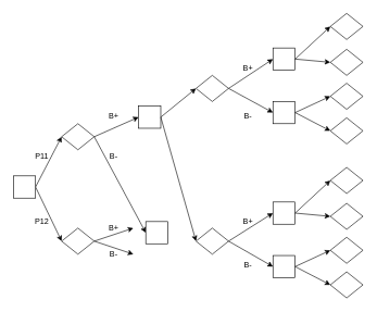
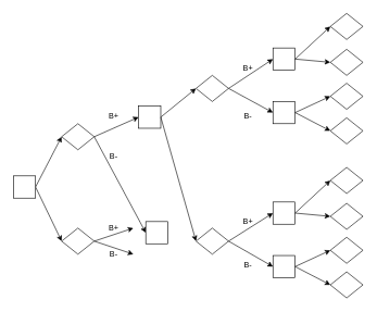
  <mxCell id="0" />
  <mxCell id="1" parent="0" />
  <mxCell id="2" value="" style="endArrow=classic;html=1;entryX=0;entryY=0.5;entryDx=0;entryDy=0;exitX=1;exitY=0.5;exitDx=0;exitDy=0;" edge="1" parent="1" source="18"><mxGeometry width="50" height="50" relative="1" as="geometry"><mxPoint x="54" y="289" as="sourcePoint" /><mxPoint x="94" y="209" as="targetPoint" /></mxGeometry></mxCell>
  <mxCell id="3" value="" style="endArrow=classic;html=1;entryX=0;entryY=0.5;entryDx=0;entryDy=0;exitX=1;exitY=0.5;exitDx=0;exitDy=0;" edge="1" parent="1" source="18"><mxGeometry width="50" height="50" relative="1" as="geometry"><mxPoint x="54" y="289" as="sourcePoint" /><mxPoint x="94" y="369" as="targetPoint" /></mxGeometry></mxCell>
  <mxCell id="4" value="" style="rhombus;whiteSpace=wrap;html=1;" vertex="1" parent="1"><mxGeometry x="94" y="189" width="50" height="40" as="geometry" /></mxCell>
  <mxCell id="5" value="" style="rhombus;whiteSpace=wrap;html=1;" vertex="1" parent="1"><mxGeometry x="94" y="349" width="50" height="40" as="geometry" /></mxCell>
  <mxCell id="6" value="" style="endArrow=classic;html=1;exitX=1;exitY=0.5;exitDx=0;exitDy=0;entryX=0;entryY=0.5;entryDx=0;entryDy=0;" edge="1" parent="1" target="16"><mxGeometry width="50" height="50" relative="1" as="geometry"><mxPoint x="144" y="209" as="sourcePoint" /><mxPoint x="204" y="168" as="targetPoint" /></mxGeometry></mxCell>
  <mxCell id="7" value="" style="endArrow=classic;html=1;entryX=0;entryY=0.5;entryDx=0;entryDy=0;" edge="1" parent="1" target="17"><mxGeometry width="50" height="50" relative="1" as="geometry"><mxPoint x="144" y="209" as="sourcePoint" /><mxPoint x="234" y="268" as="targetPoint" /></mxGeometry></mxCell>
  <mxCell id="8" value="" style="endArrow=classic;html=1;exitX=1;exitY=0.5;exitDx=0;exitDy=0;" edge="1" parent="1"><mxGeometry width="50" height="50" relative="1" as="geometry"><mxPoint x="144" y="369" as="sourcePoint" /><mxPoint x="204" y="349" as="targetPoint" /></mxGeometry></mxCell>
  <mxCell id="9" value="" style="endArrow=classic;html=1;" edge="1" parent="1"><mxGeometry width="50" height="50" relative="1" as="geometry"><mxPoint x="144" y="369" as="sourcePoint" /><mxPoint x="204" y="389" as="targetPoint" /></mxGeometry></mxCell>
  <mxCell id="10" value="B+" style="text;html=1;strokeColor=none;fillColor=none;align=center;verticalAlign=middle;whiteSpace=wrap;rounded=0;" vertex="1" parent="1"><mxGeometry x="164" y="168" width="20" height="20" as="geometry" /></mxCell>
  <mxCell id="11" value="B+" style="text;html=1;strokeColor=none;fillColor=none;align=center;verticalAlign=middle;whiteSpace=wrap;rounded=0;" vertex="1" parent="1"><mxGeometry x="164" y="339" width="20" height="20" as="geometry" /></mxCell>
  <mxCell id="12" value="B-" style="text;html=1;strokeColor=none;fillColor=none;align=center;verticalAlign=middle;whiteSpace=wrap;rounded=0;" vertex="1" parent="1"><mxGeometry x="164" y="229" width="20" height="20" as="geometry" /></mxCell>
  <mxCell id="13" value="B-" style="text;html=1;strokeColor=none;fillColor=none;align=center;verticalAlign=middle;whiteSpace=wrap;rounded=0;" vertex="1" parent="1"><mxGeometry x="164" y="379" width="20" height="20" as="geometry" /></mxCell>
- <mxCell id="14" value="P11" style="text;html=1;strokeColor=none;fillColor=none;align=center;verticalAlign=middle;whiteSpace=wrap;rounded=0;" vertex="1" parent="1"><mxGeometry x="54" y="229" width="20" height="20" as="geometry" /></mxCell>
- <mxCell id="15" value="P12" style="text;html=1;strokeColor=none;fillColor=none;align=center;verticalAlign=middle;whiteSpace=wrap;rounded=0;" vertex="1" parent="1"><mxGeometry x="54" y="329" width="20" height="20" as="geometry" /></mxCell>
  <mxCell id="16" value="" style="whiteSpace=wrap;html=1;aspect=fixed;" vertex="1" parent="1"><mxGeometry x="212" y="162" width="34" height="34" as="geometry" /></mxCell>
  <mxCell id="17" value="" style="whiteSpace=wrap;html=1;aspect=fixed;" vertex="1" parent="1"><mxGeometry x="223" y="339" width="34" height="34" as="geometry" /></mxCell>
  <mxCell id="18" value="" style="whiteSpace=wrap;html=1;aspect=fixed;" vertex="1" parent="1"><mxGeometry x="20" y="269" width="34" height="34" as="geometry" /></mxCell>
  <mxCell id="19" value="" style="endArrow=classic;html=1;exitX=1;exitY=0.5;exitDx=0;exitDy=0;entryX=0;entryY=0.5;entryDx=0;entryDy=0;" edge="1" parent="1" source="16" target="22"><mxGeometry width="50" height="50" relative="1" as="geometry"><mxPoint x="289" y="191" as="sourcePoint" /><mxPoint x="300" y="206" as="targetPoint" /></mxGeometry></mxCell>
  <mxCell id="20" value="" style="endArrow=classic;html=1;exitX=1;exitY=0.5;exitDx=0;exitDy=0;entryX=0;entryY=0.5;entryDx=0;entryDy=0;" edge="1" parent="1" source="16" target="21"><mxGeometry width="50" height="50" relative="1" as="geometry"><mxPoint x="278" y="162" as="sourcePoint" /><mxPoint x="300" y="162" as="targetPoint" /></mxGeometry></mxCell>
  <mxCell id="21" value="" style="rhombus;whiteSpace=wrap;html=1;" vertex="1" parent="1"><mxGeometry x="300" y="115" width="50" height="40" as="geometry" /></mxCell>
  <mxCell id="22" value="" style="rhombus;whiteSpace=wrap;html=1;" vertex="1" parent="1"><mxGeometry x="300" y="349" width="50" height="40" as="geometry" /></mxCell>
  <mxCell id="23" value="" style="endArrow=classic;html=1;entryX=0;entryY=0.5;entryDx=0;entryDy=0;exitX=1;exitY=0.5;exitDx=0;exitDy=0;" edge="1" parent="1" target="27" source="21"><mxGeometry width="50" height="50" relative="1" as="geometry"><mxPoint x="377" y="140" as="sourcePoint" /><mxPoint x="410" y="107" as="targetPoint" /></mxGeometry></mxCell>
  <mxCell id="24" value="" style="endArrow=classic;html=1;entryX=0;entryY=0.5;entryDx=0;entryDy=0;exitX=1;exitY=0.5;exitDx=0;exitDy=0;" edge="1" parent="1" target="28" source="21"><mxGeometry width="50" height="50" relative="1" as="geometry"><mxPoint x="366" y="162" as="sourcePoint" /><mxPoint x="440" y="207" as="targetPoint" /></mxGeometry></mxCell>
  <mxCell id="25" value="B+" style="text;html=1;strokeColor=none;fillColor=none;align=center;verticalAlign=middle;whiteSpace=wrap;rounded=0;" vertex="1" parent="1"><mxGeometry x="370" y="95" width="20" height="20" as="geometry" /></mxCell>
  <mxCell id="26" value="B-" style="text;html=1;strokeColor=none;fillColor=none;align=center;verticalAlign=middle;whiteSpace=wrap;rounded=0;" vertex="1" parent="1"><mxGeometry x="370" y="168" width="20" height="20" as="geometry" /></mxCell>
  <mxCell id="27" value="" style="whiteSpace=wrap;html=1;aspect=fixed;" vertex="1" parent="1"><mxGeometry x="418" y="73" width="34" height="34" as="geometry" /></mxCell>
  <mxCell id="28" value="" style="whiteSpace=wrap;html=1;aspect=fixed;" vertex="1" parent="1"><mxGeometry x="418" y="155" width="34" height="34" as="geometry" /></mxCell>
  <mxCell id="29" value="" style="endArrow=classic;html=1;exitX=1;exitY=0.5;exitDx=0;exitDy=0;entryX=0;entryY=0.5;entryDx=0;entryDy=0;" edge="1" parent="1" target="32" source="27"><mxGeometry width="50" height="50" relative="1" as="geometry"><mxPoint x="452" y="125" as="sourcePoint" /><mxPoint x="506" y="152" as="targetPoint" /></mxGeometry></mxCell>
  <mxCell id="30" value="" style="endArrow=classic;html=1;exitX=1;exitY=0.5;exitDx=0;exitDy=0;entryX=0;entryY=0.5;entryDx=0;entryDy=0;" edge="1" parent="1" target="31" source="27"><mxGeometry width="50" height="50" relative="1" as="geometry"><mxPoint x="452" y="125" as="sourcePoint" /><mxPoint x="506" y="108" as="targetPoint" /></mxGeometry></mxCell>
  <mxCell id="31" value="" style="rhombus;whiteSpace=wrap;html=1;" vertex="1" parent="1"><mxGeometry x="506" y="20" width="50" height="40" as="geometry" /></mxCell>
  <mxCell id="32" value="" style="rhombus;whiteSpace=wrap;html=1;" vertex="1" parent="1"><mxGeometry x="506" y="75" width="50" height="40" as="geometry" /></mxCell>
  <mxCell id="33" value="" style="endArrow=classic;html=1;exitX=1;exitY=0.5;exitDx=0;exitDy=0;entryX=0;entryY=0.5;entryDx=0;entryDy=0;" edge="1" parent="1" target="36"><mxGeometry width="50" height="50" relative="1" as="geometry"><mxPoint x="452" y="172" as="sourcePoint" /><mxPoint x="506" y="214" as="targetPoint" /></mxGeometry></mxCell>
  <mxCell id="34" value="" style="endArrow=classic;html=1;exitX=1;exitY=0.5;exitDx=0;exitDy=0;entryX=0;entryY=0.5;entryDx=0;entryDy=0;" edge="1" parent="1" target="35"><mxGeometry width="50" height="50" relative="1" as="geometry"><mxPoint x="452" y="172" as="sourcePoint" /><mxPoint x="506" y="170" as="targetPoint" /></mxGeometry></mxCell>
  <mxCell id="35" value="" style="rhombus;whiteSpace=wrap;html=1;" vertex="1" parent="1"><mxGeometry x="506" y="127" width="50" height="40" as="geometry" /></mxCell>
  <mxCell id="36" value="" style="rhombus;whiteSpace=wrap;html=1;" vertex="1" parent="1"><mxGeometry x="506" y="180" width="50" height="40" as="geometry" /></mxCell>
  <mxCell id="37" value="" style="endArrow=classic;html=1;entryX=0;entryY=0.5;entryDx=0;entryDy=0;exitX=1;exitY=0.5;exitDx=0;exitDy=0;" edge="1" parent="1" target="41" source="22"><mxGeometry width="50" height="50" relative="1" as="geometry"><mxPoint x="355" y="366" as="sourcePoint" /><mxPoint x="410" y="343" as="targetPoint" /></mxGeometry></mxCell>
  <mxCell id="38" value="" style="endArrow=classic;html=1;entryX=0;entryY=0.5;entryDx=0;entryDy=0;exitX=1;exitY=0.5;exitDx=0;exitDy=0;" edge="1" parent="1" target="42" source="22"><mxGeometry width="50" height="50" relative="1" as="geometry"><mxPoint x="355" y="371" as="sourcePoint" /><mxPoint x="440" y="443" as="targetPoint" /></mxGeometry></mxCell>
  <mxCell id="39" value="B+" style="text;html=1;strokeColor=none;fillColor=none;align=center;verticalAlign=middle;whiteSpace=wrap;rounded=0;" vertex="1" parent="1"><mxGeometry x="370" y="329" width="20" height="20" as="geometry" /></mxCell>
  <mxCell id="40" value="B-" style="text;html=1;strokeColor=none;fillColor=none;align=center;verticalAlign=middle;whiteSpace=wrap;rounded=0;" vertex="1" parent="1"><mxGeometry x="370" y="396" width="20" height="20" as="geometry" /></mxCell>
  <mxCell id="41" value="" style="whiteSpace=wrap;html=1;aspect=fixed;" vertex="1" parent="1"><mxGeometry x="418" y="309" width="34" height="34" as="geometry" /></mxCell>
  <mxCell id="42" value="" style="whiteSpace=wrap;html=1;aspect=fixed;" vertex="1" parent="1"><mxGeometry x="418" y="391" width="34" height="34" as="geometry" /></mxCell>
  <mxCell id="43" value="" style="endArrow=classic;html=1;exitX=1;exitY=0.5;exitDx=0;exitDy=0;entryX=0;entryY=0.5;entryDx=0;entryDy=0;" edge="1" parent="1" source="41" target="46"><mxGeometry width="50" height="50" relative="1" as="geometry"><mxPoint x="452" y="361" as="sourcePoint" /><mxPoint x="506" y="388" as="targetPoint" /></mxGeometry></mxCell>
  <mxCell id="44" value="" style="endArrow=classic;html=1;exitX=1;exitY=0.5;exitDx=0;exitDy=0;entryX=0;entryY=0.5;entryDx=0;entryDy=0;" edge="1" parent="1" source="41" target="45"><mxGeometry width="50" height="50" relative="1" as="geometry"><mxPoint x="452" y="361" as="sourcePoint" /><mxPoint x="506" y="344" as="targetPoint" /></mxGeometry></mxCell>
  <mxCell id="45" value="" style="rhombus;whiteSpace=wrap;html=1;" vertex="1" parent="1"><mxGeometry x="506" y="256" width="50" height="40" as="geometry" /></mxCell>
  <mxCell id="46" value="" style="rhombus;whiteSpace=wrap;html=1;" vertex="1" parent="1"><mxGeometry x="506" y="311" width="50" height="40" as="geometry" /></mxCell>
  <mxCell id="47" value="" style="endArrow=classic;html=1;exitX=1;exitY=0.5;exitDx=0;exitDy=0;entryX=0;entryY=0.5;entryDx=0;entryDy=0;" edge="1" parent="1" target="50"><mxGeometry width="50" height="50" relative="1" as="geometry"><mxPoint x="452" y="408" as="sourcePoint" /><mxPoint x="506" y="450" as="targetPoint" /></mxGeometry></mxCell>
  <mxCell id="48" value="" style="endArrow=classic;html=1;exitX=1;exitY=0.5;exitDx=0;exitDy=0;entryX=0;entryY=0.5;entryDx=0;entryDy=0;" edge="1" parent="1" target="49"><mxGeometry width="50" height="50" relative="1" as="geometry"><mxPoint x="452" y="408" as="sourcePoint" /><mxPoint x="506" y="406" as="targetPoint" /></mxGeometry></mxCell>
  <mxCell id="49" value="" style="rhombus;whiteSpace=wrap;html=1;" vertex="1" parent="1"><mxGeometry x="506" y="363" width="50" height="40" as="geometry" /></mxCell>
  <mxCell id="50" value="" style="rhombus;whiteSpace=wrap;html=1;" vertex="1" parent="1"><mxGeometry x="506" y="416" width="50" height="40" as="geometry" /></mxCell>
